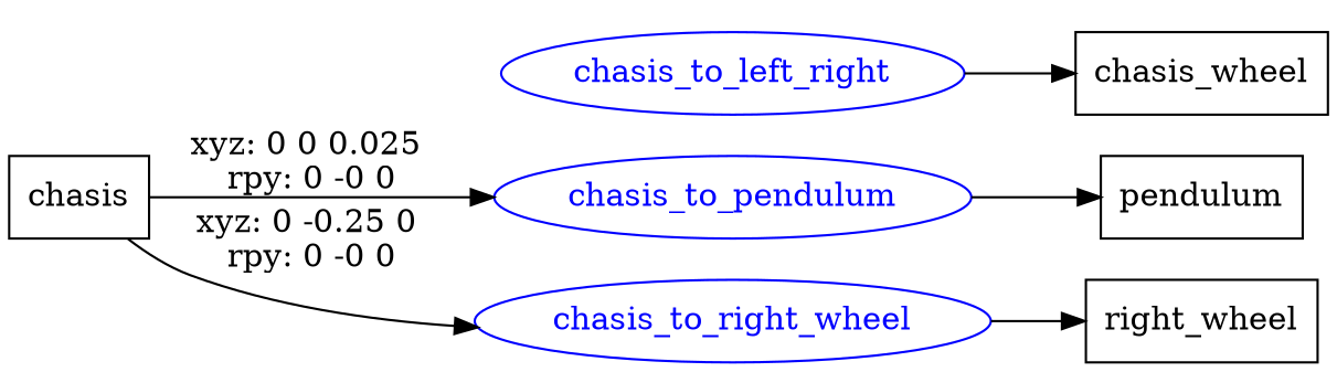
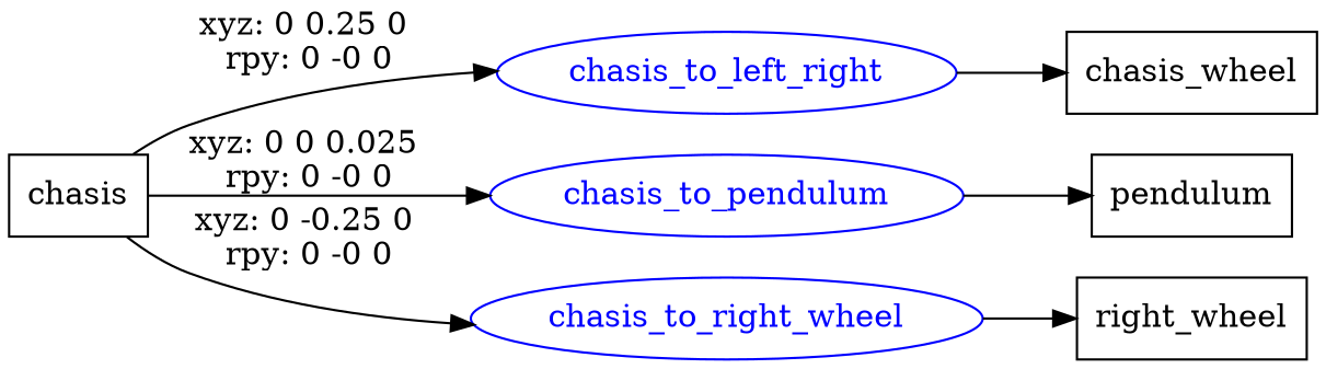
  digraph {
    rankdir=LR
    node [shape=box]
    n1 [label=chasis]
    n2 [color=blue fontcolor=blue label=chasis_to_left_right shape=ellipse]
    chasis_to_pendulum [color=blue fontcolor=blue shape=ellipse]
    chasis_to_right_wheel [color=blue fontcolor=blue shape=ellipse]
    n5 [label=chasis_wheel]
    n6 [label=pendulum]
    n7 [label=right_wheel]
+   n1 -> n2 [label="xyz: 0 0.25 0 \nrpy: 0 -0 0"]
    n1 -> chasis_to_pendulum [label="xyz: 0 0 0.025 \nrpy: 0 -0 0"]
    n1 -> chasis_to_right_wheel [label="xyz: 0 -0.25 0 \nrpy: 0 -0 0"]
    n2 -> n5
    chasis_to_pendulum -> n6
    chasis_to_right_wheel -> n7
  }
